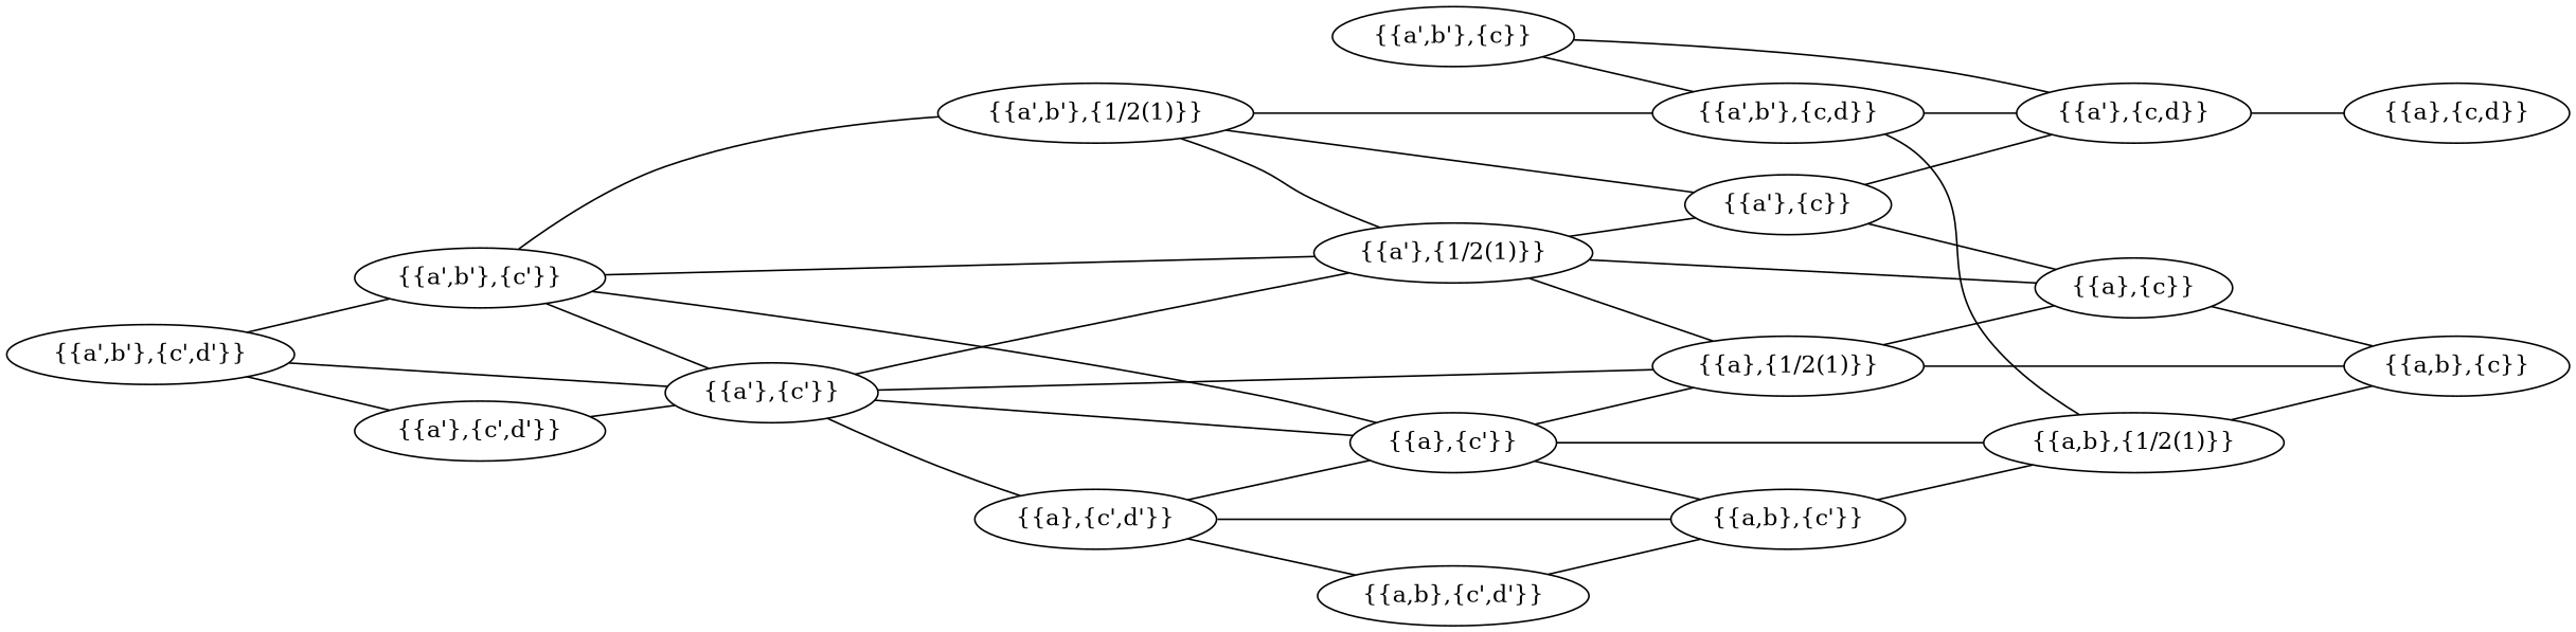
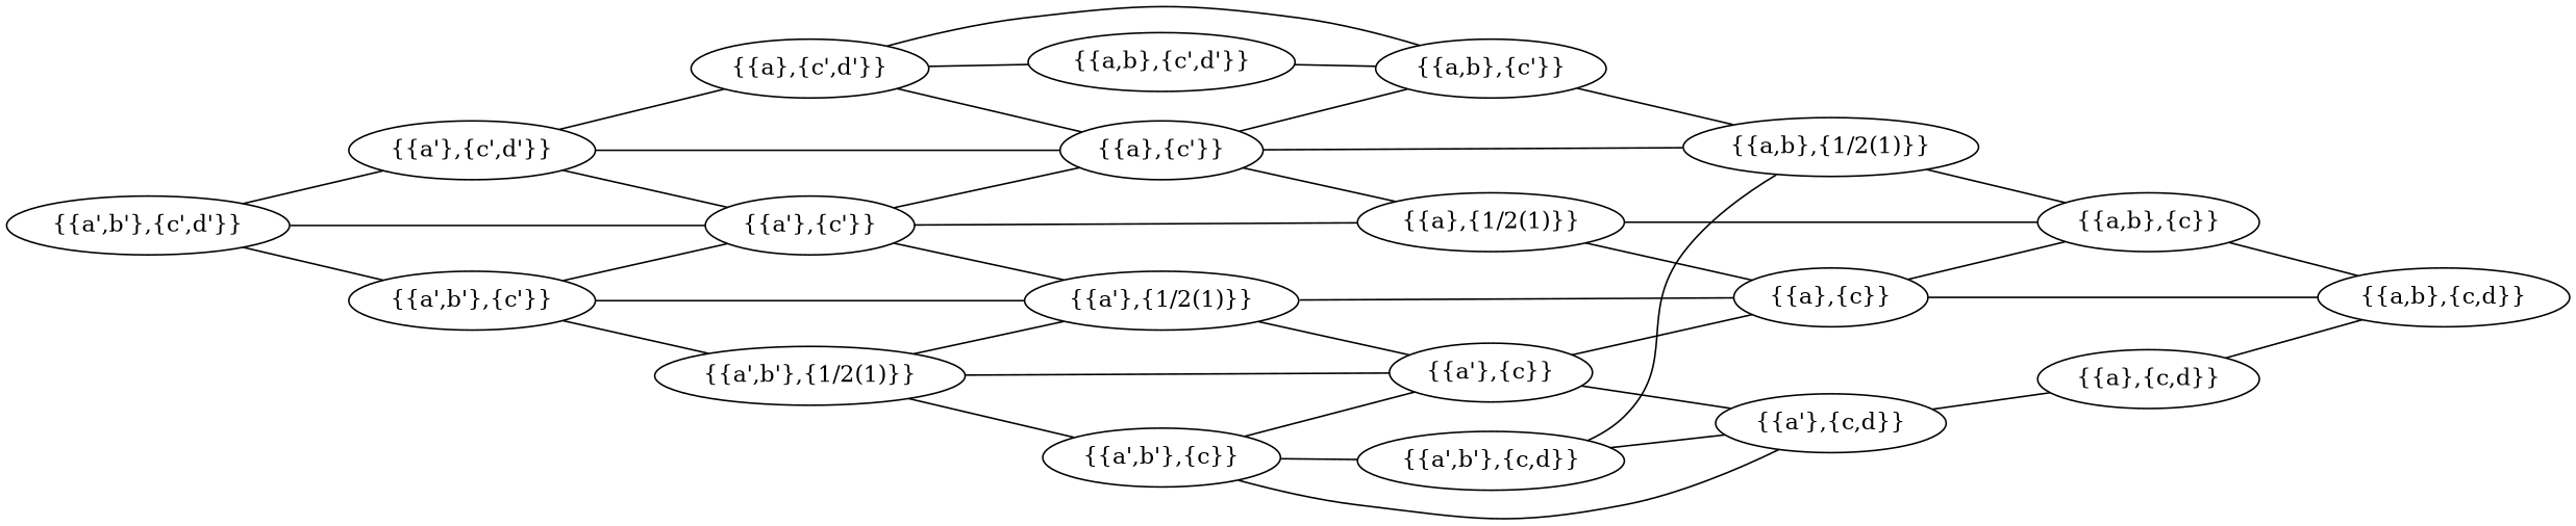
  graph {
    rankdir=LR
    "{{a},{c}}"
    "{{a,b},{c}}"
+   "{{a,b},{c,d}}"
    "{{a},{c,d}}"
    "{{a},{1/2(1)}}"
    "{{a,b},{1/2(1)}}"
    "{{a},{c'}}"
    "{{a,b},{c'}}"
    "{{a},{c',d'}}"
    "{{a,b},{c',d'}}"
    "{{a'},{c}}"
    "{{a'},{c,d}}"
    "{{a'},{1/2(1)}}"
    "{{a'},{c'}}"
    "{{a'},{c',d'}}"
    "{{a',b'},{c}}"
    "{{a',b'},{c,d}}"
    "{{a',b'},{1/2(1)}}"
    "{{a',b'},{c'}}"
    "{{a',b'},{c',d'}}"
    "{{a},{c}}" -- "{{a,b},{c}}"
+   "{{a},{c}}" -- "{{a,b},{c,d}}"
+   "{{a,b},{c}}" -- "{{a,b},{c,d}}"
+   "{{a},{c,d}}" -- "{{a,b},{c,d}}"
    "{{a},{1/2(1)}}" -- "{{a},{c}}"
    "{{a},{1/2(1)}}" -- "{{a,b},{c}}"
    "{{a,b},{1/2(1)}}" -- "{{a,b},{c}}"
    "{{a},{c'}}" -- "{{a},{1/2(1)}}"
    "{{a},{c'}}" -- "{{a,b},{1/2(1)}}"
    "{{a},{c'}}" -- "{{a,b},{c'}}"
    "{{a,b},{c'}}" -- "{{a,b},{1/2(1)}}"
    "{{a},{c',d'}}" -- "{{a},{c'}}"
    "{{a},{c',d'}}" -- "{{a,b},{c'}}"
    "{{a},{c',d'}}" -- "{{a,b},{c',d'}}"
    "{{a,b},{c',d'}}" -- "{{a,b},{c'}}"
    "{{a'},{c}}" -- "{{a},{c}}"
    "{{a'},{c}}" -- "{{a'},{c,d}}"
    "{{a'},{c,d}}" -- "{{a},{c,d}}"
    "{{a'},{1/2(1)}}" -- "{{a},{c}}"
-   "{{a'},{1/2(1)}}" -- "{{a},{1/2(1)}}"
    "{{a'},{1/2(1)}}" -- "{{a'},{c}}"
    "{{a'},{c'}}" -- "{{a},{1/2(1)}}"
    "{{a'},{c'}}" -- "{{a},{c'}}"
    "{{a'},{c'}}" -- "{{a'},{1/2(1)}}"
-   "{{a',b'},{c'}}" -- "{{a},{c'}}"
-   "{{a'},{c'}}" -- "{{a},{c',d'}}"
+   "{{a'},{c',d'}}" -- "{{a},{c'}}"
+   "{{a'},{c',d'}}" -- "{{a},{c',d'}}"
    "{{a'},{c',d'}}" -- "{{a'},{c'}}"
+   "{{a',b'},{c}}" -- "{{a'},{c}}"
    "{{a',b'},{c}}" -- "{{a'},{c,d}}"
    "{{a',b'},{c}}" -- "{{a',b'},{c,d}}"
    "{{a',b'},{c,d}}" -- "{{a,b},{1/2(1)}}"
    "{{a',b'},{c,d}}" -- "{{a'},{c,d}}"
    "{{a',b'},{1/2(1)}}" -- "{{a'},{c}}"
    "{{a',b'},{1/2(1)}}" -- "{{a'},{1/2(1)}}"
-   "{{a',b'},{1/2(1)}}" -- "{{a',b'},{c,d}}"
+   "{{a',b'},{1/2(1)}}" -- "{{a',b'},{c}}"
    "{{a',b'},{c'}}" -- "{{a'},{1/2(1)}}"
    "{{a',b'},{c'}}" -- "{{a'},{c'}}"
    "{{a',b'},{c'}}" -- "{{a',b'},{1/2(1)}}"
    "{{a',b'},{c',d'}}" -- "{{a'},{c'}}"
    "{{a',b'},{c',d'}}" -- "{{a'},{c',d'}}"
    "{{a',b'},{c',d'}}" -- "{{a',b'},{c'}}"
  }
